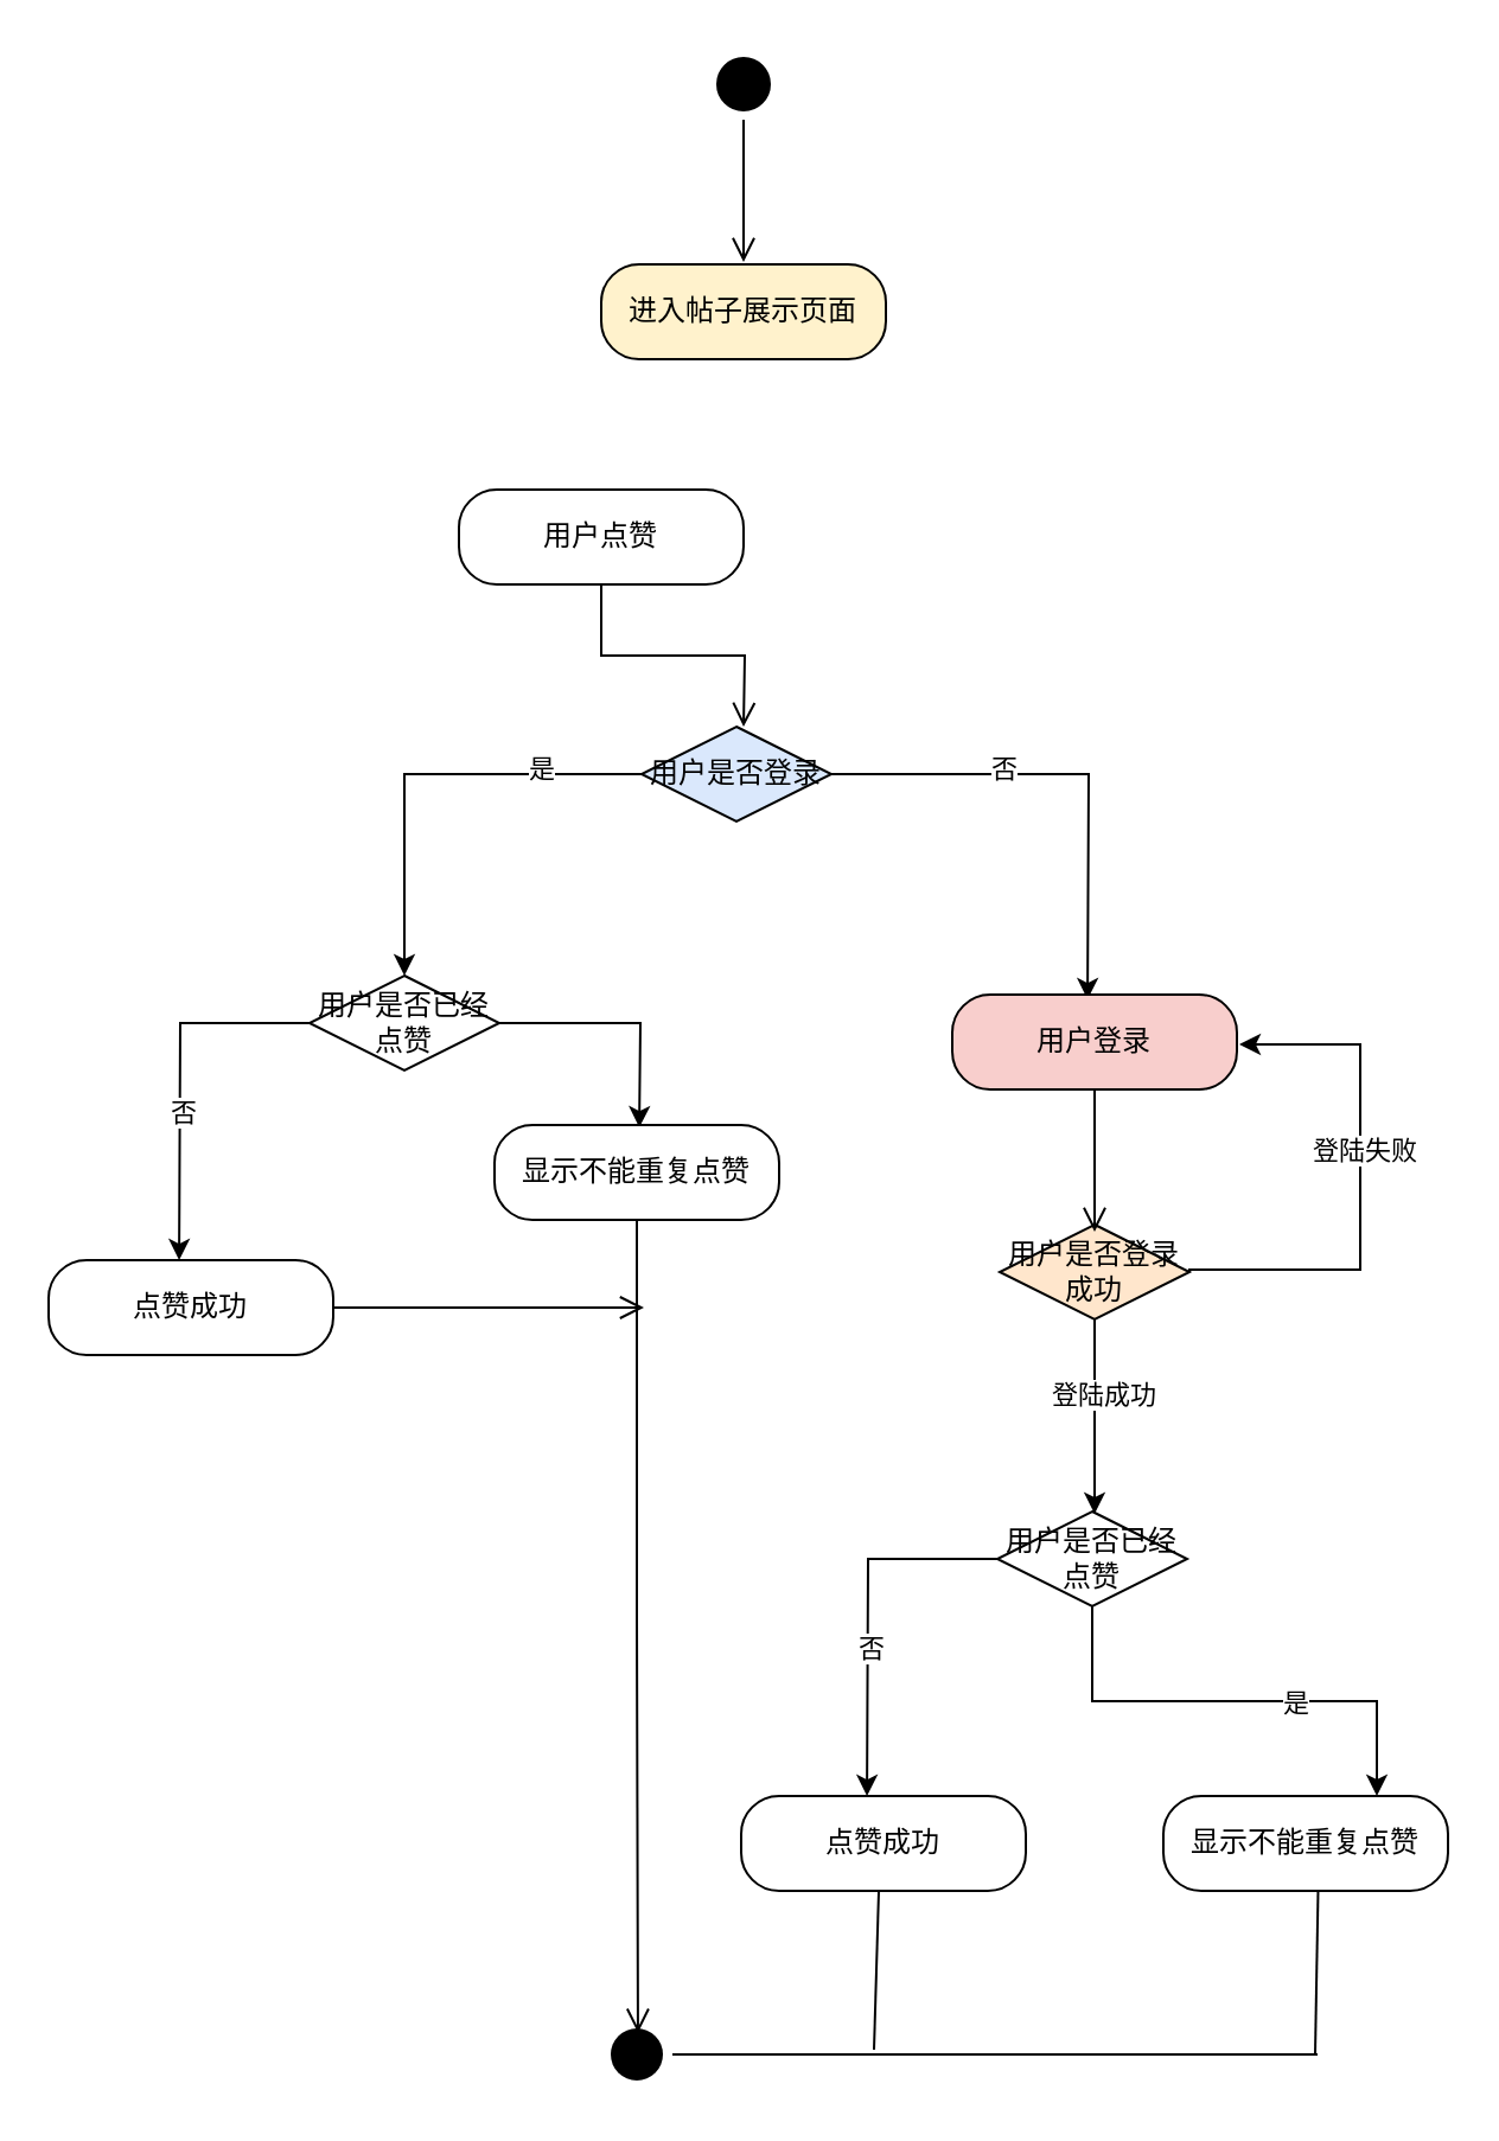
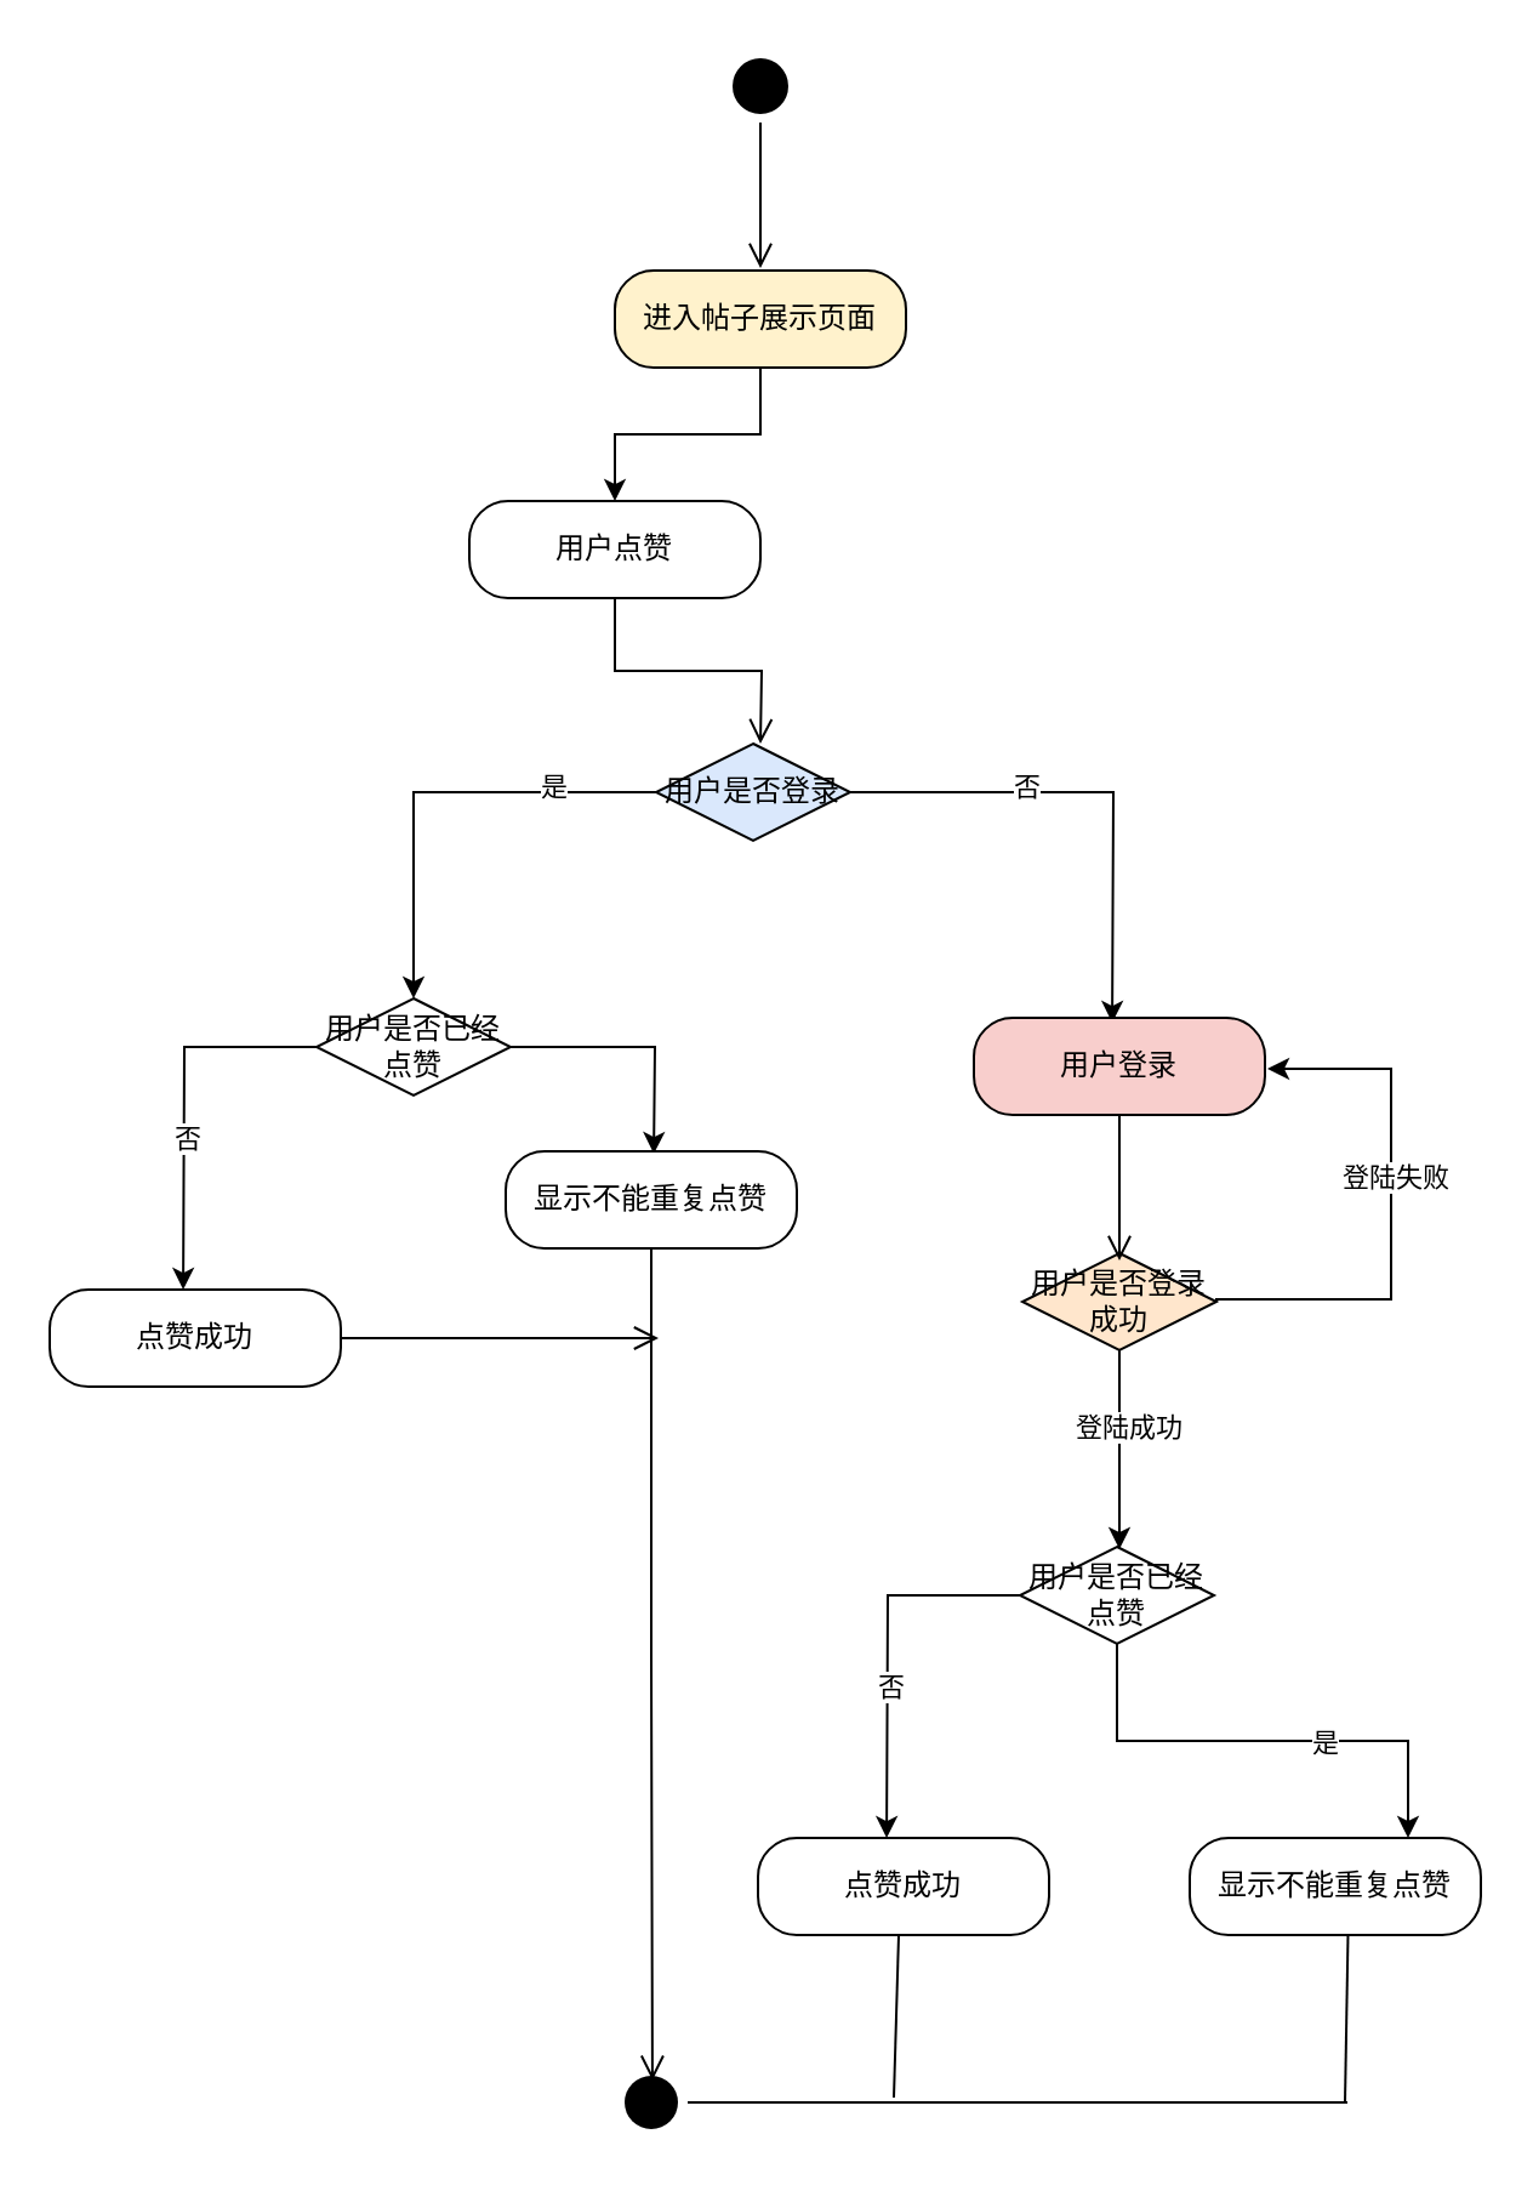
  <mxCell id="0" />
  <mxCell id="1" parent="0" />
  <mxCell id="2" value="" style="ellipse;html=1;shape=startState;fillColor=#000000;strokeColor=#000000;" vertex="1" parent="1"><mxGeometry x="298" y="20" width="30" height="30" as="geometry" /></mxCell>
  <mxCell id="3" value="" style="edgeStyle=orthogonalEdgeStyle;html=1;verticalAlign=bottom;endArrow=open;endSize=8;strokeColor=#000000;rounded=0;" edge="1" source="2" parent="1"><mxGeometry relative="1" as="geometry"><mxPoint x="313" y="110" as="targetPoint" /></mxGeometry></mxCell>
+ <mxCell id="4" style="edgeStyle=orthogonalEdgeStyle;rounded=0;orthogonalLoop=1;jettySize=auto;html=1;" edge="1" parent="1" source="5" target="6"><mxGeometry relative="1" as="geometry" /></mxCell>
  <mxCell id="5" value="进入帖子展示页面" style="rounded=1;whiteSpace=wrap;html=1;arcSize=40;fillColor=#fff2cc;" vertex="1" parent="1"><mxGeometry x="253" y="111" width="120" height="40" as="geometry" /></mxCell>
  <mxCell id="6" value="用户点赞" style="rounded=1;whiteSpace=wrap;html=1;arcSize=40;" vertex="1" parent="1"><mxGeometry x="193" y="206" width="120" height="40" as="geometry" /></mxCell>
  <mxCell id="7" value="" style="edgeStyle=orthogonalEdgeStyle;html=1;verticalAlign=bottom;endArrow=open;endSize=8;strokeColor=#000000;rounded=0;" edge="1" source="6" parent="1"><mxGeometry relative="1" as="geometry"><mxPoint x="313" y="306" as="targetPoint" /></mxGeometry></mxCell>
  <mxCell id="8" style="edgeStyle=orthogonalEdgeStyle;rounded=0;orthogonalLoop=1;jettySize=auto;html=1;" edge="1" parent="1" source="12" target="16"><mxGeometry relative="1" as="geometry" /></mxCell>
  <mxCell id="9" value="是" style="edgeLabel;html=1;align=center;verticalAlign=middle;resizable=0;points=[];" vertex="1" connectable="0" parent="8"><mxGeometry x="-0.535" y="-3" relative="1" as="geometry"><mxPoint as="offset" /></mxGeometry></mxCell>
  <mxCell id="10" style="edgeStyle=orthogonalEdgeStyle;rounded=0;orthogonalLoop=1;jettySize=auto;html=1;" edge="1" parent="1" source="12"><mxGeometry relative="1" as="geometry"><mxPoint x="458.029" y="421.014" as="targetPoint" /></mxGeometry></mxCell>
  <mxCell id="11" value="否" style="edgeLabel;html=1;align=center;verticalAlign=middle;resizable=0;points=[];" vertex="1" connectable="0" parent="10"><mxGeometry x="-0.296" y="3" relative="1" as="geometry"><mxPoint as="offset" /></mxGeometry></mxCell>
  <mxCell id="12" value="用户是否登录" style="rhombus;whiteSpace=wrap;html=1;fillColor=#dae8fc;" vertex="1" parent="1"><mxGeometry x="270" y="306" width="80" height="40" as="geometry" /></mxCell>
  <mxCell id="13" style="edgeStyle=orthogonalEdgeStyle;rounded=0;orthogonalLoop=1;jettySize=auto;html=1;" edge="1" parent="1" source="16"><mxGeometry relative="1" as="geometry"><mxPoint x="75.034" y="531.017" as="targetPoint" /></mxGeometry></mxCell>
  <mxCell id="14" value="否" style="edgeLabel;html=1;align=center;verticalAlign=middle;resizable=0;points=[];" vertex="1" connectable="0" parent="13"><mxGeometry x="0.189" y="1" relative="1" as="geometry"><mxPoint as="offset" /></mxGeometry></mxCell>
  <mxCell id="15" style="edgeStyle=orthogonalEdgeStyle;rounded=0;orthogonalLoop=1;jettySize=auto;html=1;" edge="1" parent="1" source="16"><mxGeometry relative="1" as="geometry"><mxPoint x="269.034" y="475.017" as="targetPoint" /></mxGeometry></mxCell>
  <mxCell id="16" value="用户是否已经点赞" style="rhombus;whiteSpace=wrap;html=1;" vertex="1" parent="1"><mxGeometry x="130" y="411" width="80" height="40" as="geometry" /></mxCell>
  <mxCell id="17" value="点赞成功" style="rounded=1;whiteSpace=wrap;html=1;arcSize=40;" vertex="1" parent="1"><mxGeometry x="20" y="531" width="120" height="40" as="geometry" /></mxCell>
  <mxCell id="18" value="" style="edgeStyle=orthogonalEdgeStyle;html=1;verticalAlign=bottom;endArrow=open;endSize=8;strokeColor=#000000;rounded=0;" edge="1" source="17" parent="1"><mxGeometry relative="1" as="geometry"><mxPoint x="271" y="551" as="targetPoint" /></mxGeometry></mxCell>
  <mxCell id="19" value="显示不能重复点赞" style="rounded=1;whiteSpace=wrap;html=1;arcSize=40;" vertex="1" parent="1"><mxGeometry x="208" y="474" width="120" height="40" as="geometry" /></mxCell>
  <mxCell id="20" value="" style="edgeStyle=orthogonalEdgeStyle;html=1;verticalAlign=bottom;endArrow=open;endSize=8;strokeColor=#000000;rounded=0;entryX=0.516;entryY=0.195;entryDx=0;entryDy=0;entryPerimeter=0;" edge="1" source="19" parent="1" target="21"><mxGeometry relative="1" as="geometry"><mxPoint x="268" y="707" as="targetPoint" /></mxGeometry></mxCell>
  <mxCell id="21" value="" style="ellipse;html=1;shape=endState;fillColor=#000000;strokeColor=none;" vertex="1" parent="1"><mxGeometry x="253" y="851" width="30" height="30" as="geometry" /></mxCell>
  <mxCell id="22" style="edgeStyle=orthogonalEdgeStyle;rounded=0;orthogonalLoop=1;jettySize=auto;html=1;exitX=1;exitY=0.5;exitDx=0;exitDy=0;" edge="1" parent="1" source="26"><mxGeometry relative="1" as="geometry"><mxPoint x="508" y="535" as="sourcePoint" /><mxPoint x="522" y="440" as="targetPoint" /><Array as="points"><mxPoint x="573" y="535" /><mxPoint x="573" y="440" /></Array></mxGeometry></mxCell>
  <mxCell id="23" value="登陆失败" style="edgeLabel;html=1;align=center;verticalAlign=middle;resizable=0;points=[];" vertex="1" connectable="0" parent="22"><mxGeometry x="0.129" y="-1" relative="1" as="geometry"><mxPoint as="offset" /></mxGeometry></mxCell>
  <mxCell id="24" style="edgeStyle=orthogonalEdgeStyle;rounded=0;orthogonalLoop=1;jettySize=auto;html=1;" edge="1" parent="1" source="26"><mxGeometry relative="1" as="geometry"><mxPoint x="461" y="638" as="targetPoint" /></mxGeometry></mxCell>
  <mxCell id="25" value="登陆成功" style="edgeLabel;html=1;align=center;verticalAlign=middle;resizable=0;points=[];" vertex="1" connectable="0" parent="24"><mxGeometry x="-0.255" y="3" relative="1" as="geometry"><mxPoint as="offset" /></mxGeometry></mxCell>
  <mxCell id="26" value="用户是否登录成功" style="rhombus;whiteSpace=wrap;html=1;fillColor=#ffe6cc;" vertex="1" parent="1"><mxGeometry x="421" y="516" width="80" height="40" as="geometry" /></mxCell>
  <mxCell id="27" value="用户登录" style="rounded=1;whiteSpace=wrap;html=1;arcSize=40;fillColor=#f8cecc;" vertex="1" parent="1"><mxGeometry x="401" y="419" width="120" height="40" as="geometry" /></mxCell>
  <mxCell id="28" value="" style="edgeStyle=orthogonalEdgeStyle;html=1;verticalAlign=bottom;endArrow=open;endSize=8;rounded=0;" edge="1" source="27" parent="1"><mxGeometry relative="1" as="geometry"><mxPoint x="461" y="519" as="targetPoint" /></mxGeometry></mxCell>
  <mxCell id="29" style="edgeStyle=orthogonalEdgeStyle;rounded=0;orthogonalLoop=1;jettySize=auto;html=1;" edge="1" parent="1" source="33"><mxGeometry relative="1" as="geometry"><mxPoint x="365.034" y="757.017" as="targetPoint" /></mxGeometry></mxCell>
  <mxCell id="30" value="否" style="edgeLabel;html=1;align=center;verticalAlign=middle;resizable=0;points=[];" vertex="1" connectable="0" parent="29"><mxGeometry x="0.189" y="1" relative="1" as="geometry"><mxPoint as="offset" /></mxGeometry></mxCell>
  <mxCell id="31" style="edgeStyle=orthogonalEdgeStyle;rounded=0;orthogonalLoop=1;jettySize=auto;html=1;entryX=0.75;entryY=0;entryDx=0;entryDy=0;" edge="1" parent="1" source="33" target="35"><mxGeometry relative="1" as="geometry"><mxPoint x="559.034" y="701.017" as="targetPoint" /></mxGeometry></mxCell>
  <mxCell id="32" value="是" style="edgeLabel;html=1;align=center;verticalAlign=middle;resizable=0;points=[];" vertex="1" connectable="0" parent="31"><mxGeometry x="0.253" relative="1" as="geometry"><mxPoint as="offset" /></mxGeometry></mxCell>
  <mxCell id="33" value="用户是否已经点赞" style="rhombus;whiteSpace=wrap;html=1;" vertex="1" parent="1"><mxGeometry x="420" y="637" width="80" height="40" as="geometry" /></mxCell>
  <mxCell id="34" value="点赞成功" style="rounded=1;whiteSpace=wrap;html=1;arcSize=40;" vertex="1" parent="1"><mxGeometry x="312" y="757" width="120" height="40" as="geometry" /></mxCell>
  <mxCell id="35" value="显示不能重复点赞" style="rounded=1;whiteSpace=wrap;html=1;arcSize=40;" vertex="1" parent="1"><mxGeometry x="490" y="757" width="120" height="40" as="geometry" /></mxCell>
  <mxCell id="36" value="" style="endArrow=none;html=1;rounded=0;exitX=0.473;exitY=0.955;exitDx=0;exitDy=0;exitPerimeter=0;" edge="1" parent="1"><mxGeometry width="50" height="50" relative="1" as="geometry"><mxPoint x="370" y="797" as="sourcePoint" /><mxPoint x="368" y="864" as="targetPoint" /></mxGeometry></mxCell>
  <mxCell id="37" value="" style="endArrow=none;html=1;rounded=0;exitX=0.473;exitY=0.955;exitDx=0;exitDy=0;exitPerimeter=0;" edge="1" parent="1"><mxGeometry width="50" height="50" relative="1" as="geometry"><mxPoint x="555.24" y="797" as="sourcePoint" /><mxPoint x="554" y="866" as="targetPoint" /></mxGeometry></mxCell>
  <mxCell id="38" value="" style="endArrow=none;html=1;rounded=0;entryX=1;entryY=0.5;entryDx=0;entryDy=0;" edge="1" parent="1" target="21"><mxGeometry width="50" height="50" relative="1" as="geometry"><mxPoint x="555" y="866" as="sourcePoint" /><mxPoint x="564" y="857.2" as="targetPoint" /></mxGeometry></mxCell>
